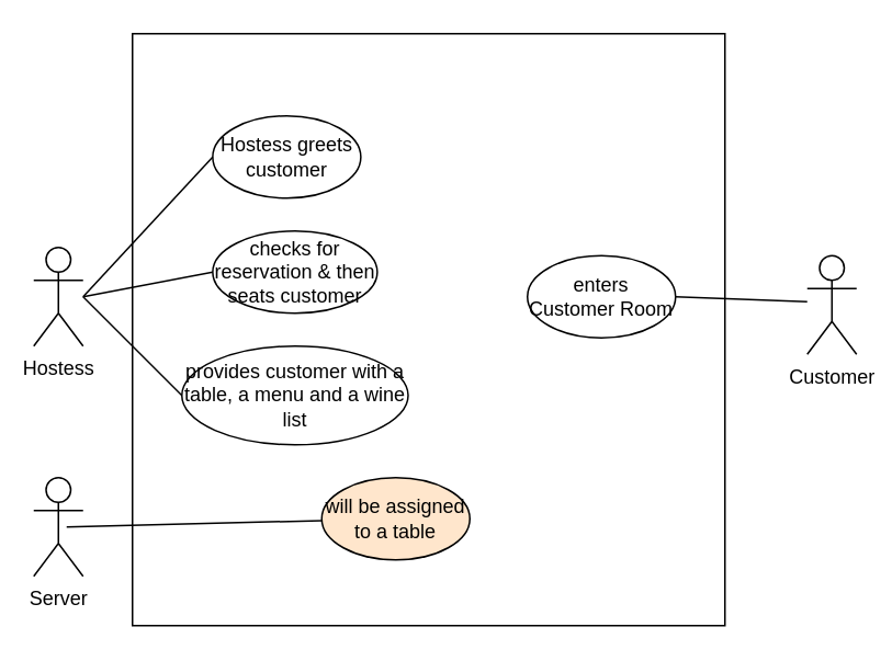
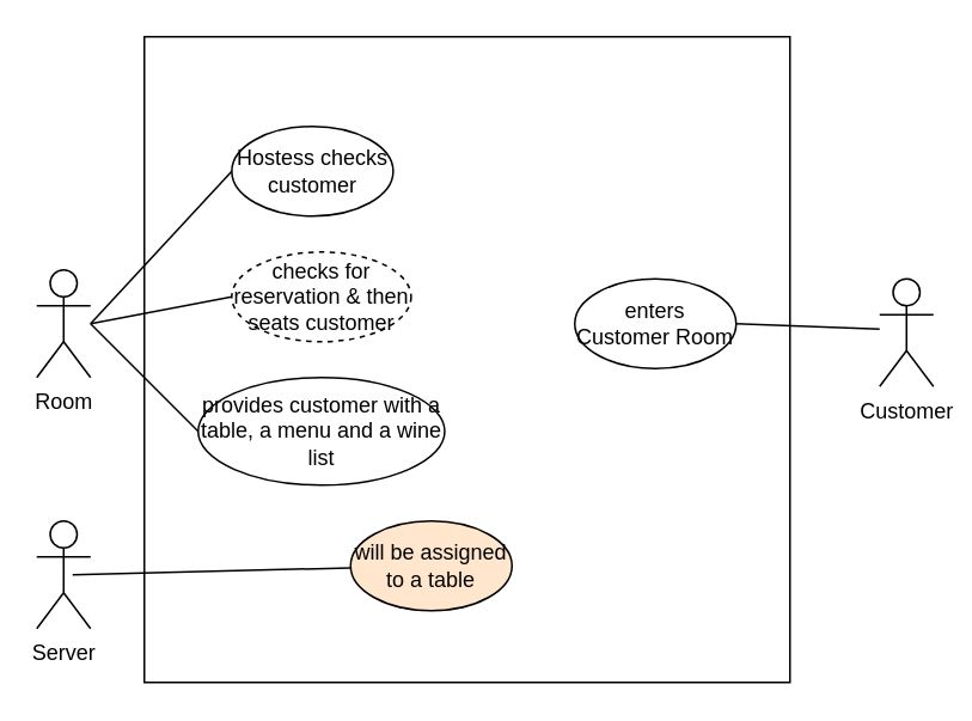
  <mxCell id="0" />
  <mxCell id="1" parent="0" />
  <mxCell id="2" value="" style="rounded=0;whiteSpace=wrap;html=1;" vertex="1" parent="1"><mxGeometry x="80" y="20" width="360" height="360" as="geometry" /></mxCell>
- <mxCell id="3" value="Hostess" style="shape=umlActor;verticalLabelPosition=bottom;verticalAlign=top;html=1;outlineConnect=0;" vertex="1" parent="1"><mxGeometry x="20" y="150" width="30" height="60" as="geometry" /></mxCell>
+ <mxCell id="3" value="Room" style="shape=umlActor;verticalLabelPosition=bottom;verticalAlign=top;html=1;outlineConnect=0;" vertex="1" parent="1"><mxGeometry x="20" y="150" width="30" height="60" as="geometry" /></mxCell>
  <mxCell id="4" value="Customer" style="shape=umlActor;verticalLabelPosition=bottom;verticalAlign=top;html=1;outlineConnect=0;" vertex="1" parent="1"><mxGeometry x="490" y="155" width="30" height="60" as="geometry" /></mxCell>
  <mxCell id="5" value="Server" style="shape=umlActor;verticalLabelPosition=bottom;verticalAlign=top;html=1;outlineConnect=0;" vertex="1" parent="1"><mxGeometry x="20" y="290" width="30" height="60" as="geometry" /></mxCell>
- <mxCell id="6" value="Hostess greets customer" style="ellipse;whiteSpace=wrap;html=1;" vertex="1" parent="1"><mxGeometry x="128.75" y="70" width="90" height="50" as="geometry" /></mxCell>
- <mxCell id="7" value="checks for reservation &amp;amp; then seats customer" style="ellipse;whiteSpace=wrap;html=1;" vertex="1" parent="1"><mxGeometry x="128.75" y="140" width="100" height="50" as="geometry" /></mxCell>
+ <mxCell id="6" value="Hostess checks customer" style="ellipse;whiteSpace=wrap;html=1;" vertex="1" parent="1"><mxGeometry x="128.75" y="70" width="90" height="50" as="geometry" /></mxCell>
+ <mxCell id="7" value="checks for reservation &amp;amp; then seats customer" style="ellipse;whiteSpace=wrap;html=1;dashed=1;" vertex="1" parent="1"><mxGeometry x="128.75" y="140" width="100" height="50" as="geometry" /></mxCell>
  <mxCell id="8" value="enters Customer Room" style="ellipse;whiteSpace=wrap;html=1;" vertex="1" parent="1"><mxGeometry x="320" y="155" width="90" height="50" as="geometry" /></mxCell>
  <mxCell id="9" value="provides customer with a table, a menu and a wine list" style="ellipse;whiteSpace=wrap;html=1;" vertex="1" parent="1"><mxGeometry x="110" y="210" width="137.5" height="60" as="geometry" /></mxCell>
  <mxCell id="10" value="will be assigned to a table" style="ellipse;whiteSpace=wrap;html=1;fillColor=#ffe6cc;" vertex="1" parent="1"><mxGeometry x="195" y="290" width="90" height="50" as="geometry" /></mxCell>
  <mxCell id="11" value="" style="endArrow=none;html=1;rounded=0;entryX=0;entryY=0.5;entryDx=0;entryDy=0;" edge="1" parent="1" target="6"><mxGeometry width="50" height="50" relative="1" as="geometry"><mxPoint x="50" y="180" as="sourcePoint" /><mxPoint x="100" y="130" as="targetPoint" /></mxGeometry></mxCell>
  <mxCell id="12" value="" style="endArrow=none;html=1;rounded=0;entryX=0;entryY=0.5;entryDx=0;entryDy=0;" edge="1" parent="1" target="7"><mxGeometry width="50" height="50" relative="1" as="geometry"><mxPoint x="50" y="180" as="sourcePoint" /><mxPoint x="60" y="30" as="targetPoint" /></mxGeometry></mxCell>
  <mxCell id="13" value="" style="endArrow=none;html=1;rounded=0;entryX=0;entryY=0.5;entryDx=0;entryDy=0;" edge="1" parent="1" target="9"><mxGeometry width="50" height="50" relative="1" as="geometry"><mxPoint x="50" y="180" as="sourcePoint" /><mxPoint x="35" y="260" as="targetPoint" /></mxGeometry></mxCell>
  <mxCell id="14" value="" style="endArrow=none;html=1;rounded=0;" edge="1" parent="1" target="10"><mxGeometry width="50" height="50" relative="1" as="geometry"><mxPoint x="40" y="320" as="sourcePoint" /><mxPoint x="80" y="380" as="targetPoint" /></mxGeometry></mxCell>
  <mxCell id="15" value="" style="endArrow=none;html=1;rounded=0;exitX=1;exitY=0.5;exitDx=0;exitDy=0;" edge="1" parent="1" source="8"><mxGeometry width="50" height="50" relative="1" as="geometry"><mxPoint x="335" y="187" as="sourcePoint" /><mxPoint x="490" y="183" as="targetPoint" /></mxGeometry></mxCell>
